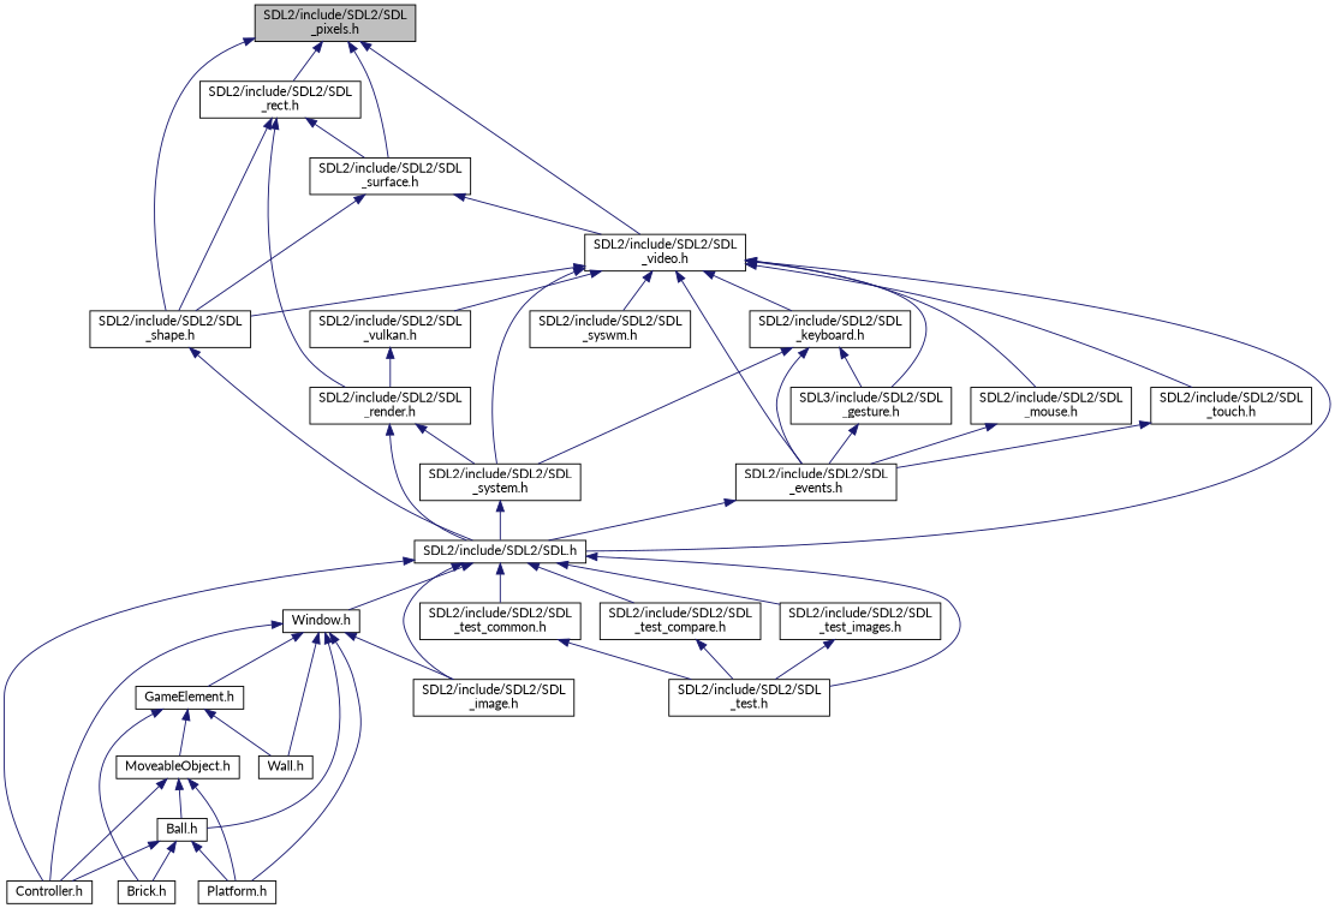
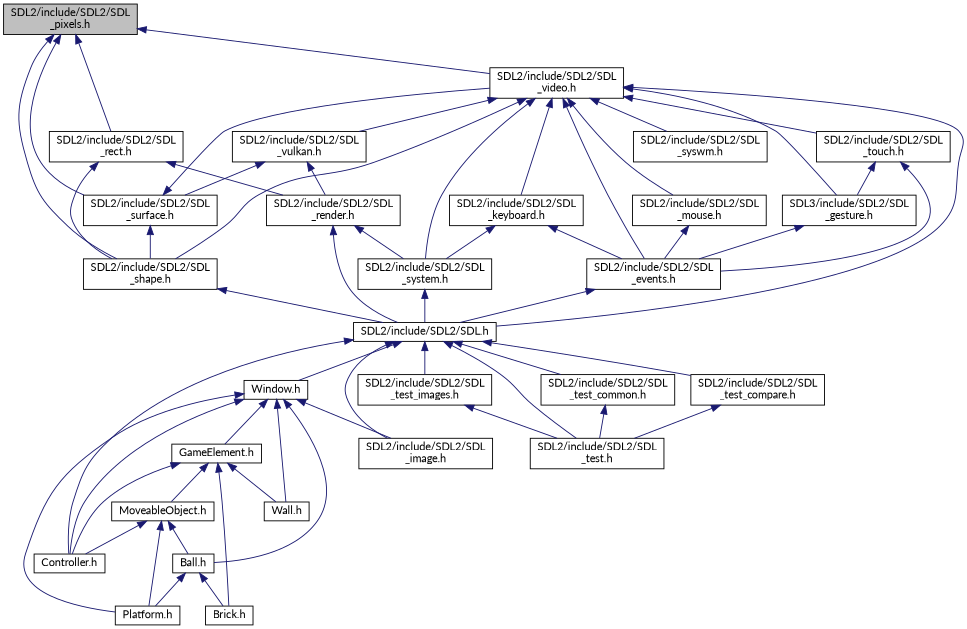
  digraph {
    fontname=Lato
    node [color=black fillcolor=white fontname=Lato fontsize=12 shape=record style=filled]
    edge [color=midnightblue dir=back fontname=Lato fontsize=12 labelfontname=Helvetica labelfontsize=12 style=solid]
    n1 [fillcolor=grey75 fontcolor=black height=0.2 label="SDL2/include/SDL2/SDL\l_pixels.h" width=0.4]
    n2 [height=0.2 label="SDL2/include/SDL2/SDL\l_video.h" width=0.4]
    n3 [height=0.2 label="SDL2/include/SDL2/SDL\l_shape.h" width=0.4]
    n4 [height=0.2 label="SDL2/include/SDL2/SDL\l_rect.h" width=0.4]
    n5 [height=0.2 label="SDL2/include/SDL2/SDL\l_surface.h" width=0.4]
    n6 [height=0.2 label="SDL2/include/SDL2/SDL\l_events.h" width=0.4]
    n7 [height=0.2 label="SDL2/include/SDL2/SDL.h" width=0.4]
    n8 [height=0.2 label="SDL2/include/SDL2/SDL\l_keyboard.h" width=0.4]
    n9 [height=0.2 label="SDL2/include/SDL2/SDL\l_system.h" width=0.4]
    n10 [height=0.2 label="SDL2/include/SDL2/SDL\l_mouse.h" width=0.4]
    n11 [height=0.2 label="SDL3/include/SDL2/SDL\l_gesture.h" width=0.4]
    n12 [height=0.2 label="SDL2/include/SDL2/SDL\l_touch.h" width=0.4]
    n13 [height=0.2 label="SDL2/include/SDL2/SDL\l_syswm.h" width=0.4]
    n14 [height=0.2 label="SDL2/include/SDL2/SDL\l_vulkan.h" width=0.4]
    n15 [height=0.2 label="SDL2/include/SDL2/SDL\l_render.h" width=0.4]
    n16 [height=0.2 label="Window.h" width=0.4]
    n17 [height=0.2 label="Controller.h" width=0.4]
    n18 [height=0.2 label="SDL2/include/SDL2/SDL\l_image.h" width=0.4]
    n19 [height=0.2 label="SDL2/include/SDL2/SDL\l_test.h" width=0.4]
    n20 [height=0.2 label="SDL2/include/SDL2/SDL\l_test_common.h" width=0.4]
    n21 [height=0.2 label="SDL2/include/SDL2/SDL\l_test_compare.h" width=0.4]
    n22 [height=0.2 label="SDL2/include/SDL2/SDL\l_test_images.h" width=0.4]
    n23 [height=0.2 label="Ball.h" width=0.4]
    n24 [height=0.2 label="Platform.h" width=0.4]
    n25 [height=0.2 label="GameElement.h" width=0.4]
    n26 [height=0.2 label="Wall.h" width=0.4]
    n27 [height=0.2 label="Brick.h" width=0.4]
    n28 [height=0.2 label="MoveableObject.h" width=0.4]
    n1 -> n2
    n1 -> n3
    n1 -> n4
    n1 -> n5
    n2 -> n3
    n2 -> n6
    n2 -> n7
    n2 -> n8
    n2 -> n9
    n2 -> n10
    n2 -> n11
    n2 -> n12
    n2 -> n13
    n2 -> n14
    n3 -> n7
    n4 -> n3
-   n4 -> n5
+   n14 -> n5
    n4 -> n15
    n5 -> n2
    n5 -> n3
    n6 -> n7
    n7 -> n16
    n7 -> n17
    n7 -> n18
    n7 -> n19
    n7 -> n20
    n7 -> n21
    n7 -> n22
    n8 -> n6
    n8 -> n9
    n9 -> n7
    n10 -> n6
    n11 -> n6
    n12 -> n6
-   n8 -> n11
+   n12 -> n11
    n14 -> n15
    n15 -> n7
    n15 -> n9
    n16 -> n17
    n16 -> n18
    n16 -> n23
    n16 -> n24
    n16 -> n25
    n16 -> n26
    n20 -> n19
    n21 -> n19
    n22 -> n19
    n23 -> n24
    n23 -> n27
-   n23 -> n17
+   n25 -> n17
    n25 -> n26
    n25 -> n27
    n25 -> n28
    n28 -> n17
    n28 -> n23
    n28 -> n24
  }
